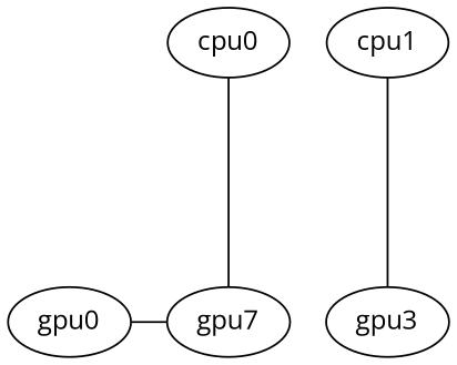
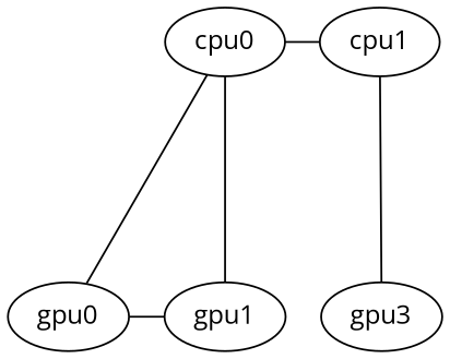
  graph {
    fontname="Open Sans"
    nodesep=0.25
    ranksep=1.5
    node [fontname="Open Sans"]
    edge [fontname="Open Sans"]
    cpu0
    cpu1
    gpu0
-   gpu1 [label=gpu7]
+   gpu1
    gpu3
    subgraph sub_1 {
      rank=same
      cpu0
      cpu1
    }
    subgraph sub_2 {
      rank=same
      gpu0
      gpu1
      gpu3
    }
    subgraph cluster_3 {
      style=dotted
    }
    subgraph cluster_4 {
      style=dotted
    }
+   cpu0 -- cpu1
+   cpu0 -- gpu0
    cpu0 -- gpu1
    cpu1 -- gpu3
    gpu0 -- gpu1
  }
